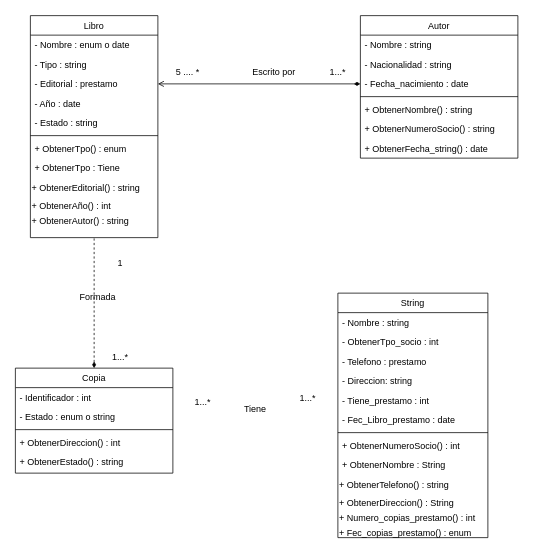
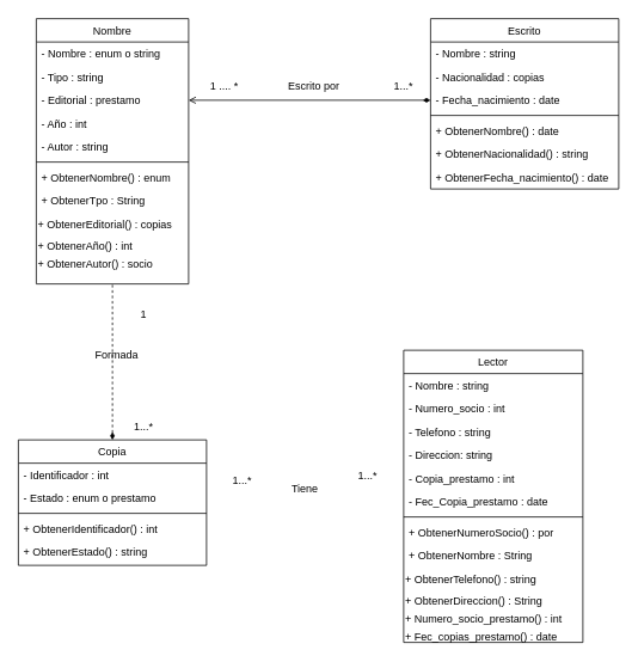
  <mxCell id="0" />
  <mxCell id="1" parent="0" />
- <mxCell id="2" value="Libro" style="swimlane;fontStyle=0;align=center;verticalAlign=top;childLayout=stackLayout;horizontal=1;startSize=26;horizontalStack=0;resizeParent=1;resizeLast=0;collapsible=1;marginBottom=0;rounded=0;shadow=0;strokeWidth=1;" parent="1" vertex="1"><mxGeometry x="40" y="20" width="170" height="296" as="geometry"><mxRectangle x="230" y="140" width="160" height="26" as="alternateBounds" /></mxGeometry></mxCell>
- <mxCell id="3" value="- Nombre : enum o date" style="text;align=left;verticalAlign=top;spacingLeft=4;spacingRight=4;overflow=hidden;rotatable=0;points=[[0,0.5],[1,0.5]];portConstraint=eastwest;rounded=0;shadow=0;html=0;" parent="2" vertex="1"><mxGeometry y="26" width="170" height="26" as="geometry" /></mxCell>
+ <mxCell id="2" value="Nombre" style="swimlane;fontStyle=0;align=center;verticalAlign=top;childLayout=stackLayout;horizontal=1;startSize=26;horizontalStack=0;resizeParent=1;resizeLast=0;collapsible=1;marginBottom=0;rounded=0;shadow=0;strokeWidth=1;" parent="1" vertex="1"><mxGeometry x="40" y="20" width="170" height="296" as="geometry"><mxRectangle x="230" y="140" width="160" height="26" as="alternateBounds" /></mxGeometry></mxCell>
+ <mxCell id="3" value="- Nombre : enum o string" style="text;align=left;verticalAlign=top;spacingLeft=4;spacingRight=4;overflow=hidden;rotatable=0;points=[[0,0.5],[1,0.5]];portConstraint=eastwest;rounded=0;shadow=0;html=0;" parent="2" vertex="1"><mxGeometry y="26" width="170" height="26" as="geometry" /></mxCell>
  <mxCell id="4" value="- Tipo : string" style="text;align=left;verticalAlign=top;spacingLeft=4;spacingRight=4;overflow=hidden;rotatable=0;points=[[0,0.5],[1,0.5]];portConstraint=eastwest;" vertex="1" parent="2"><mxGeometry y="52" width="170" height="26" as="geometry" /></mxCell>
  <mxCell id="5" value="- Editorial : prestamo" style="text;align=left;verticalAlign=top;spacingLeft=4;spacingRight=4;overflow=hidden;rotatable=0;points=[[0,0.5],[1,0.5]];portConstraint=eastwest;" vertex="1" parent="2"><mxGeometry y="78" width="170" height="26" as="geometry" /></mxCell>
- <mxCell id="6" value="- Año : date" style="text;align=left;verticalAlign=top;spacingLeft=4;spacingRight=4;overflow=hidden;rotatable=0;points=[[0,0.5],[1,0.5]];portConstraint=eastwest;" vertex="1" parent="2"><mxGeometry y="104" width="170" height="26" as="geometry" /></mxCell>
- <mxCell id="7" value="- Estado : string" style="text;align=left;verticalAlign=top;spacingLeft=4;spacingRight=4;overflow=hidden;rotatable=0;points=[[0,0.5],[1,0.5]];portConstraint=eastwest;" vertex="1" parent="2"><mxGeometry y="130" width="170" height="26" as="geometry" /></mxCell>
+ <mxCell id="6" value="- Año : int" style="text;align=left;verticalAlign=top;spacingLeft=4;spacingRight=4;overflow=hidden;rotatable=0;points=[[0,0.5],[1,0.5]];portConstraint=eastwest;" vertex="1" parent="2"><mxGeometry y="104" width="170" height="26" as="geometry" /></mxCell>
+ <mxCell id="7" value="- Autor : string" style="text;align=left;verticalAlign=top;spacingLeft=4;spacingRight=4;overflow=hidden;rotatable=0;points=[[0,0.5],[1,0.5]];portConstraint=eastwest;" vertex="1" parent="2"><mxGeometry y="130" width="170" height="26" as="geometry" /></mxCell>
  <mxCell id="8" value="" style="line;html=1;strokeWidth=1;align=left;verticalAlign=middle;spacingTop=-1;spacingLeft=3;spacingRight=3;rotatable=0;labelPosition=right;points=[];portConstraint=eastwest;" parent="2" vertex="1"><mxGeometry y="156" width="170" height="8" as="geometry" /></mxCell>
- <mxCell id="9" value="+ ObtenerTpo() : enum" style="text;align=left;verticalAlign=top;spacingLeft=4;spacingRight=4;overflow=hidden;rotatable=0;points=[[0,0.5],[1,0.5]];portConstraint=eastwest;" vertex="1" parent="2"><mxGeometry y="164" width="170" height="26" as="geometry" /></mxCell>
- <mxCell id="10" value="+ ObtenerTpo : Tiene" style="text;align=left;verticalAlign=top;spacingLeft=4;spacingRight=4;overflow=hidden;rotatable=0;points=[[0,0.5],[1,0.5]];portConstraint=eastwest;" vertex="1" parent="2"><mxGeometry y="190" width="170" height="26" as="geometry" /></mxCell>
- <mxCell id="11" value="+ ObtenerEditorial() : string" style="text;whiteSpace=wrap;html=1;" vertex="1" parent="2"><mxGeometry y="216" width="170" height="24" as="geometry" /></mxCell>
+ <mxCell id="9" value="+ ObtenerNombre() : enum" style="text;align=left;verticalAlign=top;spacingLeft=4;spacingRight=4;overflow=hidden;rotatable=0;points=[[0,0.5],[1,0.5]];portConstraint=eastwest;" vertex="1" parent="2"><mxGeometry y="164" width="170" height="26" as="geometry" /></mxCell>
+ <mxCell id="10" value="+ ObtenerTpo : String" style="text;align=left;verticalAlign=top;spacingLeft=4;spacingRight=4;overflow=hidden;rotatable=0;points=[[0,0.5],[1,0.5]];portConstraint=eastwest;" vertex="1" parent="2"><mxGeometry y="190" width="170" height="26" as="geometry" /></mxCell>
+ <mxCell id="11" value="+ ObtenerEditorial() : copias" style="text;whiteSpace=wrap;html=1;" vertex="1" parent="2"><mxGeometry y="216" width="170" height="24" as="geometry" /></mxCell>
  <mxCell id="12" value="+ ObtenerAño() : int" style="text;whiteSpace=wrap;html=1;" vertex="1" parent="2"><mxGeometry y="240" width="170" height="20" as="geometry" /></mxCell>
- <mxCell id="13" value="+ ObtenerAutor() : string" style="text;whiteSpace=wrap;html=1;" vertex="1" parent="2"><mxGeometry y="260" width="170" height="20" as="geometry" /></mxCell>
- <mxCell id="14" value="Autor" style="swimlane;fontStyle=0;align=center;verticalAlign=top;childLayout=stackLayout;horizontal=1;startSize=26;horizontalStack=0;resizeParent=1;resizeLast=0;collapsible=1;marginBottom=0;rounded=0;shadow=0;strokeWidth=1;" vertex="1" parent="1"><mxGeometry x="480" y="20" width="210" height="190" as="geometry"><mxRectangle x="230" y="140" width="160" height="26" as="alternateBounds" /></mxGeometry></mxCell>
+ <mxCell id="13" value="+ ObtenerAutor() : socio" style="text;whiteSpace=wrap;html=1;" vertex="1" parent="2"><mxGeometry y="260" width="170" height="20" as="geometry" /></mxCell>
+ <mxCell id="14" value="Escrito" style="swimlane;fontStyle=0;align=center;verticalAlign=top;childLayout=stackLayout;horizontal=1;startSize=26;horizontalStack=0;resizeParent=1;resizeLast=0;collapsible=1;marginBottom=0;rounded=0;shadow=0;strokeWidth=1;" vertex="1" parent="1"><mxGeometry x="480" y="20" width="210" height="190" as="geometry"><mxRectangle x="230" y="140" width="160" height="26" as="alternateBounds" /></mxGeometry></mxCell>
  <mxCell id="15" value="- Nombre : string" style="text;align=left;verticalAlign=top;spacingLeft=4;spacingRight=4;overflow=hidden;rotatable=0;points=[[0,0.5],[1,0.5]];portConstraint=eastwest;rounded=0;shadow=0;html=0;" vertex="1" parent="14"><mxGeometry y="26" width="210" height="26" as="geometry" /></mxCell>
- <mxCell id="16" value="- Nacionalidad : string" style="text;align=left;verticalAlign=top;spacingLeft=4;spacingRight=4;overflow=hidden;rotatable=0;points=[[0,0.5],[1,0.5]];portConstraint=eastwest;" vertex="1" parent="14"><mxGeometry y="52" width="210" height="26" as="geometry" /></mxCell>
+ <mxCell id="16" value="- Nacionalidad : copias" style="text;align=left;verticalAlign=top;spacingLeft=4;spacingRight=4;overflow=hidden;rotatable=0;points=[[0,0.5],[1,0.5]];portConstraint=eastwest;" vertex="1" parent="14"><mxGeometry y="52" width="210" height="26" as="geometry" /></mxCell>
  <mxCell id="17" value="- Fecha_nacimiento : date" style="text;align=left;verticalAlign=top;spacingLeft=4;spacingRight=4;overflow=hidden;rotatable=0;points=[[0,0.5],[1,0.5]];portConstraint=eastwest;" vertex="1" parent="14"><mxGeometry y="78" width="210" height="26" as="geometry" /></mxCell>
  <mxCell id="18" value="" style="line;html=1;strokeWidth=1;align=left;verticalAlign=middle;spacingTop=-1;spacingLeft=3;spacingRight=3;rotatable=0;labelPosition=right;points=[];portConstraint=eastwest;" vertex="1" parent="14"><mxGeometry y="104" width="210" height="8" as="geometry" /></mxCell>
- <mxCell id="19" value="+ ObtenerNombre() : string" style="text;align=left;verticalAlign=top;spacingLeft=4;spacingRight=4;overflow=hidden;rotatable=0;points=[[0,0.5],[1,0.5]];portConstraint=eastwest;" vertex="1" parent="14"><mxGeometry y="112" width="210" height="26" as="geometry" /></mxCell>
- <mxCell id="20" value="+ ObtenerNumeroSocio() : string" style="text;align=left;verticalAlign=top;spacingLeft=4;spacingRight=4;overflow=hidden;rotatable=0;points=[[0,0.5],[1,0.5]];portConstraint=eastwest;" vertex="1" parent="14"><mxGeometry y="138" width="210" height="26" as="geometry" /></mxCell>
- <mxCell id="21" value="+ ObtenerFecha_string() : date" style="text;align=left;verticalAlign=top;spacingLeft=4;spacingRight=4;overflow=hidden;rotatable=0;points=[[0,0.5],[1,0.5]];portConstraint=eastwest;" vertex="1" parent="14"><mxGeometry y="164" width="210" height="26" as="geometry" /></mxCell>
+ <mxCell id="19" value="+ ObtenerNombre() : date" style="text;align=left;verticalAlign=top;spacingLeft=4;spacingRight=4;overflow=hidden;rotatable=0;points=[[0,0.5],[1,0.5]];portConstraint=eastwest;" vertex="1" parent="14"><mxGeometry y="112" width="210" height="26" as="geometry" /></mxCell>
+ <mxCell id="20" value="+ ObtenerNacionalidad() : string" style="text;align=left;verticalAlign=top;spacingLeft=4;spacingRight=4;overflow=hidden;rotatable=0;points=[[0,0.5],[1,0.5]];portConstraint=eastwest;" vertex="1" parent="14"><mxGeometry y="138" width="210" height="26" as="geometry" /></mxCell>
+ <mxCell id="21" value="+ ObtenerFecha_nacimiento() : date" style="text;align=left;verticalAlign=top;spacingLeft=4;spacingRight=4;overflow=hidden;rotatable=0;points=[[0,0.5],[1,0.5]];portConstraint=eastwest;" vertex="1" parent="14"><mxGeometry y="164" width="210" height="26" as="geometry" /></mxCell>
  <mxCell id="22" value="Copia" style="swimlane;fontStyle=0;align=center;verticalAlign=top;childLayout=stackLayout;horizontal=1;startSize=26;horizontalStack=0;resizeParent=1;resizeLast=0;collapsible=1;marginBottom=0;rounded=0;shadow=0;strokeWidth=1;" vertex="1" parent="1"><mxGeometry x="20" y="490" width="210" height="140" as="geometry"><mxRectangle x="230" y="140" width="160" height="26" as="alternateBounds" /></mxGeometry></mxCell>
  <mxCell id="23" value="- Identificador : int" style="text;align=left;verticalAlign=top;spacingLeft=4;spacingRight=4;overflow=hidden;rotatable=0;points=[[0,0.5],[1,0.5]];portConstraint=eastwest;rounded=0;shadow=0;html=0;" vertex="1" parent="22"><mxGeometry y="26" width="210" height="26" as="geometry" /></mxCell>
- <mxCell id="24" value="- Estado : enum o string" style="text;align=left;verticalAlign=top;spacingLeft=4;spacingRight=4;overflow=hidden;rotatable=0;points=[[0,0.5],[1,0.5]];portConstraint=eastwest;" vertex="1" parent="22"><mxGeometry y="52" width="210" height="26" as="geometry" /></mxCell>
+ <mxCell id="24" value="- Estado : enum o prestamo" style="text;align=left;verticalAlign=top;spacingLeft=4;spacingRight=4;overflow=hidden;rotatable=0;points=[[0,0.5],[1,0.5]];portConstraint=eastwest;" vertex="1" parent="22"><mxGeometry y="52" width="210" height="26" as="geometry" /></mxCell>
  <mxCell id="25" value="" style="line;html=1;strokeWidth=1;align=left;verticalAlign=middle;spacingTop=-1;spacingLeft=3;spacingRight=3;rotatable=0;labelPosition=right;points=[];portConstraint=eastwest;" vertex="1" parent="22"><mxGeometry y="78" width="210" height="8" as="geometry" /></mxCell>
- <mxCell id="26" value="+ ObtenerDireccion() : int" style="text;align=left;verticalAlign=top;spacingLeft=4;spacingRight=4;overflow=hidden;rotatable=0;points=[[0,0.5],[1,0.5]];portConstraint=eastwest;" vertex="1" parent="22"><mxGeometry y="86" width="210" height="26" as="geometry" /></mxCell>
+ <mxCell id="26" value="+ ObtenerIdentificador() : int" style="text;align=left;verticalAlign=top;spacingLeft=4;spacingRight=4;overflow=hidden;rotatable=0;points=[[0,0.5],[1,0.5]];portConstraint=eastwest;" vertex="1" parent="22"><mxGeometry y="86" width="210" height="26" as="geometry" /></mxCell>
  <mxCell id="27" value="+ ObtenerEstado() : string" style="text;align=left;verticalAlign=top;spacingLeft=4;spacingRight=4;overflow=hidden;rotatable=0;points=[[0,0.5],[1,0.5]];portConstraint=eastwest;" vertex="1" parent="22"><mxGeometry y="112" width="210" height="26" as="geometry" /></mxCell>
- <mxCell id="28" value="String" style="swimlane;fontStyle=0;align=center;verticalAlign=top;childLayout=stackLayout;horizontal=1;startSize=26;horizontalStack=0;resizeParent=1;resizeLast=0;collapsible=1;marginBottom=0;rounded=0;shadow=0;strokeWidth=1;" vertex="1" parent="1"><mxGeometry x="450" y="390" width="200" height="326" as="geometry"><mxRectangle x="230" y="140" width="160" height="26" as="alternateBounds" /></mxGeometry></mxCell>
+ <mxCell id="28" value="Lector" style="swimlane;fontStyle=0;align=center;verticalAlign=top;childLayout=stackLayout;horizontal=1;startSize=26;horizontalStack=0;resizeParent=1;resizeLast=0;collapsible=1;marginBottom=0;rounded=0;shadow=0;strokeWidth=1;" vertex="1" parent="1"><mxGeometry x="450" y="390" width="200" height="326" as="geometry"><mxRectangle x="230" y="140" width="160" height="26" as="alternateBounds" /></mxGeometry></mxCell>
  <mxCell id="29" value="- Nombre : string" style="text;align=left;verticalAlign=top;spacingLeft=4;spacingRight=4;overflow=hidden;rotatable=0;points=[[0,0.5],[1,0.5]];portConstraint=eastwest;rounded=0;shadow=0;html=0;" vertex="1" parent="28"><mxGeometry y="26" width="200" height="26" as="geometry" /></mxCell>
- <mxCell id="30" value="- ObtenerTpo_socio : int" style="text;align=left;verticalAlign=top;spacingLeft=4;spacingRight=4;overflow=hidden;rotatable=0;points=[[0,0.5],[1,0.5]];portConstraint=eastwest;" vertex="1" parent="28"><mxGeometry y="52" width="200" height="26" as="geometry" /></mxCell>
- <mxCell id="31" value="- Telefono : prestamo" style="text;align=left;verticalAlign=top;spacingLeft=4;spacingRight=4;overflow=hidden;rotatable=0;points=[[0,0.5],[1,0.5]];portConstraint=eastwest;" vertex="1" parent="28"><mxGeometry y="78" width="200" height="26" as="geometry" /></mxCell>
+ <mxCell id="30" value="- Numero_socio : int" style="text;align=left;verticalAlign=top;spacingLeft=4;spacingRight=4;overflow=hidden;rotatable=0;points=[[0,0.5],[1,0.5]];portConstraint=eastwest;" vertex="1" parent="28"><mxGeometry y="52" width="200" height="26" as="geometry" /></mxCell>
+ <mxCell id="31" value="- Telefono : string" style="text;align=left;verticalAlign=top;spacingLeft=4;spacingRight=4;overflow=hidden;rotatable=0;points=[[0,0.5],[1,0.5]];portConstraint=eastwest;" vertex="1" parent="28"><mxGeometry y="78" width="200" height="26" as="geometry" /></mxCell>
  <mxCell id="32" value="- Direccion: string" style="text;align=left;verticalAlign=top;spacingLeft=4;spacingRight=4;overflow=hidden;rotatable=0;points=[[0,0.5],[1,0.5]];portConstraint=eastwest;" vertex="1" parent="28"><mxGeometry y="104" width="200" height="26" as="geometry" /></mxCell>
- <mxCell id="33" value="- Tiene_prestamo : int" style="text;align=left;verticalAlign=top;spacingLeft=4;spacingRight=4;overflow=hidden;rotatable=0;points=[[0,0.5],[1,0.5]];portConstraint=eastwest;" vertex="1" parent="28"><mxGeometry y="130" width="200" height="26" as="geometry" /></mxCell>
- <mxCell id="34" value="- Fec_Libro_prestamo : date" style="text;align=left;verticalAlign=top;spacingLeft=4;spacingRight=4;overflow=hidden;rotatable=0;points=[[0,0.5],[1,0.5]];portConstraint=eastwest;" vertex="1" parent="28"><mxGeometry y="156" width="200" height="26" as="geometry" /></mxCell>
+ <mxCell id="33" value="- Copia_prestamo : int" style="text;align=left;verticalAlign=top;spacingLeft=4;spacingRight=4;overflow=hidden;rotatable=0;points=[[0,0.5],[1,0.5]];portConstraint=eastwest;" vertex="1" parent="28"><mxGeometry y="130" width="200" height="26" as="geometry" /></mxCell>
+ <mxCell id="34" value="- Fec_Copia_prestamo : date" style="text;align=left;verticalAlign=top;spacingLeft=4;spacingRight=4;overflow=hidden;rotatable=0;points=[[0,0.5],[1,0.5]];portConstraint=eastwest;" vertex="1" parent="28"><mxGeometry y="156" width="200" height="26" as="geometry" /></mxCell>
  <mxCell id="35" value="" style="line;html=1;strokeWidth=1;align=left;verticalAlign=middle;spacingTop=-1;spacingLeft=3;spacingRight=3;rotatable=0;labelPosition=right;points=[];portConstraint=eastwest;" vertex="1" parent="28"><mxGeometry y="182" width="200" height="8" as="geometry" /></mxCell>
- <mxCell id="36" value="+ ObtenerNumeroSocio() : int" style="text;align=left;verticalAlign=top;spacingLeft=4;spacingRight=4;overflow=hidden;rotatable=0;points=[[0,0.5],[1,0.5]];portConstraint=eastwest;" vertex="1" parent="28"><mxGeometry y="190" width="200" height="26" as="geometry" /></mxCell>
+ <mxCell id="36" value="+ ObtenerNumeroSocio() : por" style="text;align=left;verticalAlign=top;spacingLeft=4;spacingRight=4;overflow=hidden;rotatable=0;points=[[0,0.5],[1,0.5]];portConstraint=eastwest;" vertex="1" parent="28"><mxGeometry y="190" width="200" height="26" as="geometry" /></mxCell>
  <mxCell id="37" value="+ ObtenerNombre : String" style="text;align=left;verticalAlign=top;spacingLeft=4;spacingRight=4;overflow=hidden;rotatable=0;points=[[0,0.5],[1,0.5]];portConstraint=eastwest;" vertex="1" parent="28"><mxGeometry y="216" width="200" height="26" as="geometry" /></mxCell>
  <mxCell id="38" value="+ ObtenerTelefono() : string" style="text;whiteSpace=wrap;html=1;" vertex="1" parent="28"><mxGeometry y="242" width="200" height="24" as="geometry" /></mxCell>
  <mxCell id="39" value="+ ObtenerDireccion() : String" style="text;whiteSpace=wrap;html=1;" vertex="1" parent="28"><mxGeometry y="266" width="200" height="20" as="geometry" /></mxCell>
- <mxCell id="40" value="+ Numero_copias_prestamo() : int" style="text;whiteSpace=wrap;html=1;" vertex="1" parent="28"><mxGeometry y="286" width="200" height="20" as="geometry" /></mxCell>
- <mxCell id="41" value="+ Fec_copias_prestamo() : enum" style="text;whiteSpace=wrap;html=1;" vertex="1" parent="28"><mxGeometry y="306" width="200" height="20" as="geometry" /></mxCell>
+ <mxCell id="40" value="+ Numero_socio_prestamo() : int" style="text;whiteSpace=wrap;html=1;" vertex="1" parent="28"><mxGeometry y="286" width="200" height="20" as="geometry" /></mxCell>
+ <mxCell id="41" value="+ Fec_copias_prestamo() : date" style="text;whiteSpace=wrap;html=1;" vertex="1" parent="28"><mxGeometry y="306" width="200" height="20" as="geometry" /></mxCell>
  <mxCell id="42" value="" style="endArrow=diamondThin;html=1;rounded=0;entryX=0;entryY=0.5;entryDx=0;entryDy=0;startArrow=open;startFill=0;endFill=1;" edge="1" parent="1" target="17"><mxGeometry width="50" height="50" relative="1" as="geometry"><mxPoint x="210" y="111" as="sourcePoint" /><mxPoint x="320" y="60" as="targetPoint" /></mxGeometry></mxCell>
  <mxCell id="43" value="" style="endArrow=none;html=1;rounded=0;exitX=0.5;exitY=0;exitDx=0;exitDy=0;entryX=0.5;entryY=1;entryDx=0;entryDy=0;startArrow=diamondThin;startFill=1;endFill=0;dashed=1;" edge="1" parent="1" source="22" target="2"><mxGeometry width="50" height="50" relative="1" as="geometry"><mxPoint x="170" y="430" as="sourcePoint" /><mxPoint x="220" y="380" as="targetPoint" /></mxGeometry></mxCell>
- <mxCell id="44" value="Escrito por" style="text;html=1;align=center;verticalAlign=middle;whiteSpace=wrap;rounded=0;" vertex="1" parent="1"><mxGeometry x="335" y="80" width="60" height="30" as="geometry" /></mxCell>
- <mxCell id="45" value="5 .... *" style="text;html=1;align=center;verticalAlign=middle;whiteSpace=wrap;rounded=0;" vertex="1" parent="1"><mxGeometry x="220" y="80" width="60" height="30" as="geometry" /></mxCell>
+ <mxCell id="44" value="Escrito por" style="text;html=1;align=center;verticalAlign=middle;whiteSpace=wrap;rounded=0;" vertex="1" parent="1"><mxGeometry x="320" y="80" width="60" height="30" as="geometry" /></mxCell>
+ <mxCell id="45" value="1 .... *" style="text;html=1;align=center;verticalAlign=middle;whiteSpace=wrap;rounded=0;" vertex="1" parent="1"><mxGeometry x="220" y="80" width="60" height="30" as="geometry" /></mxCell>
  <mxCell id="46" value="1...*" style="text;html=1;align=center;verticalAlign=middle;whiteSpace=wrap;rounded=0;" vertex="1" parent="1"><mxGeometry x="420" y="80" width="60" height="30" as="geometry" /></mxCell>
  <mxCell id="47" value="1" style="text;html=1;align=center;verticalAlign=middle;whiteSpace=wrap;rounded=0;" vertex="1" parent="1"><mxGeometry x="130" y="335" width="60" height="30" as="geometry" /></mxCell>
  <mxCell id="48" value="1...*" style="text;html=1;align=center;verticalAlign=middle;whiteSpace=wrap;rounded=0;" vertex="1" parent="1"><mxGeometry x="130" y="460" width="60" height="30" as="geometry" /></mxCell>
  <mxCell id="49" value="Tiene" style="text;html=1;align=center;verticalAlign=middle;whiteSpace=wrap;rounded=0;" vertex="1" parent="1"><mxGeometry x="310" y="530" width="60" height="30" as="geometry" /></mxCell>
  <mxCell id="50" value="Formada" style="text;html=1;align=center;verticalAlign=middle;whiteSpace=wrap;rounded=0;" vertex="1" parent="1"><mxGeometry x="100" y="380" width="60" height="30" as="geometry" /></mxCell>
  <mxCell id="51" value="1...*" style="text;html=1;align=center;verticalAlign=middle;whiteSpace=wrap;rounded=0;" vertex="1" parent="1"><mxGeometry x="240" y="520" width="60" height="30" as="geometry" /></mxCell>
  <mxCell id="52" value="1...*" style="text;html=1;align=center;verticalAlign=middle;whiteSpace=wrap;rounded=0;" vertex="1" parent="1"><mxGeometry x="380" y="510" width="60" height="40" as="geometry" /></mxCell>
